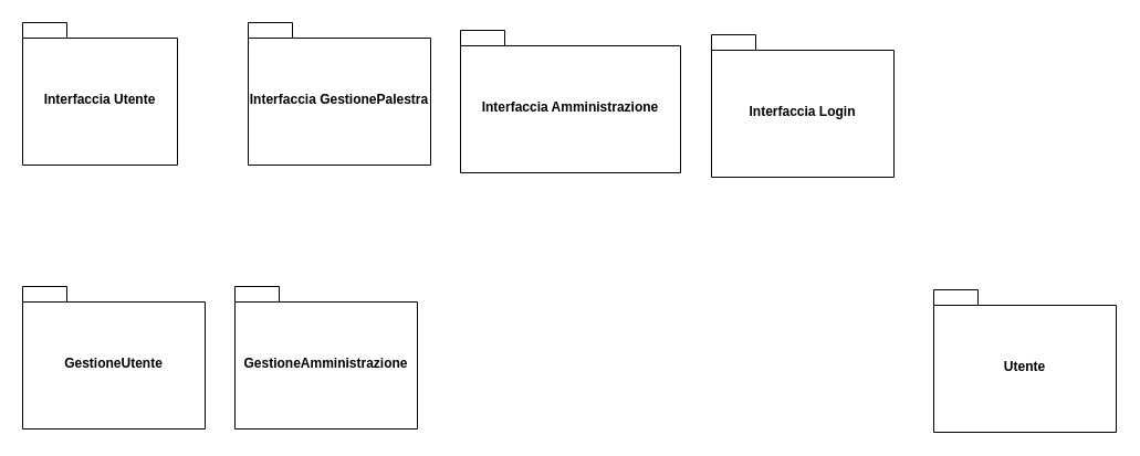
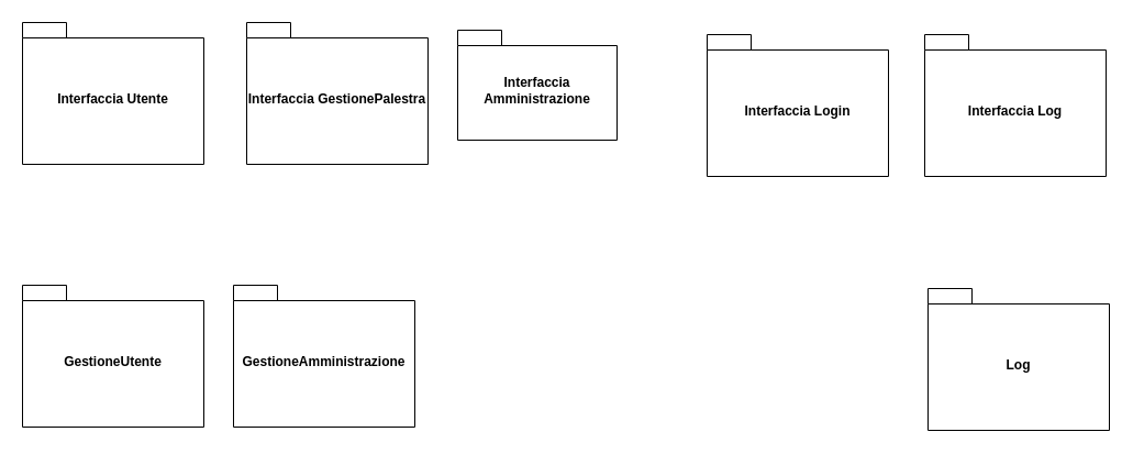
  <mxCell id="0" />
  <mxCell id="1" parent="0" />
- <mxCell id="2" value="Interfaccia Utente" style="shape=folder;fontStyle=1;spacingTop=10;tabWidth=40;tabHeight=14;tabPosition=left;html=1;whiteSpace=wrap;" parent="1" vertex="1"><mxGeometry x="20" y="20" width="140" height="129" as="geometry" /></mxCell>
+ <mxCell id="2" value="Interfaccia Utente" style="shape=folder;fontStyle=1;spacingTop=10;tabWidth=40;tabHeight=14;tabPosition=left;html=1;whiteSpace=wrap;" parent="1" vertex="1"><mxGeometry x="20" y="20" width="165" height="129" as="geometry" /></mxCell>
  <mxCell id="3" value="Interfaccia GestionePalestra" style="shape=folder;fontStyle=1;spacingTop=10;tabWidth=40;tabHeight=14;tabPosition=left;html=1;whiteSpace=wrap;" parent="1" vertex="1"><mxGeometry x="224" y="20" width="165" height="129" as="geometry" /></mxCell>
- <mxCell id="4" value="Interfaccia Amministrazione" style="shape=folder;fontStyle=1;spacingTop=10;tabWidth=40;tabHeight=14;tabPosition=left;html=1;whiteSpace=wrap;" parent="1" vertex="1"><mxGeometry x="416" y="27" width="199" height="129" as="geometry" /></mxCell>
+ <mxCell id="4" value="Interfaccia Amministrazione" style="shape=folder;fontStyle=1;spacingTop=10;tabWidth=40;tabHeight=14;tabPosition=left;html=1;whiteSpace=wrap;" parent="1" vertex="1"><mxGeometry x="416" y="27" width="145" height="100" as="geometry" /></mxCell>
  <mxCell id="5" value="Interfaccia Login" style="shape=folder;fontStyle=1;spacingTop=10;tabWidth=40;tabHeight=14;tabPosition=left;html=1;whiteSpace=wrap;" parent="1" vertex="1"><mxGeometry x="643" y="31" width="165" height="129" as="geometry" /></mxCell>
+ <mxCell id="6" value="Interfaccia Log" style="shape=folder;fontStyle=1;spacingTop=10;tabWidth=40;tabHeight=14;tabPosition=left;html=1;whiteSpace=wrap;" parent="1" vertex="1"><mxGeometry x="841" y="31" width="165" height="129" as="geometry" /></mxCell>
  <mxCell id="7" value="GestioneUtente" style="shape=folder;fontStyle=1;spacingTop=10;tabWidth=40;tabHeight=14;tabPosition=left;html=1;whiteSpace=wrap;" parent="1" vertex="1"><mxGeometry x="20" y="259" width="165" height="129" as="geometry" /></mxCell>
  <mxCell id="8" value="GestioneAmministrazione" style="shape=folder;fontStyle=1;spacingTop=10;tabWidth=40;tabHeight=14;tabPosition=left;html=1;whiteSpace=wrap;" parent="1" vertex="1"><mxGeometry x="212" y="259" width="165" height="129" as="geometry" /></mxCell>
- <mxCell id="9" value="Utente" style="shape=folder;fontStyle=1;spacingTop=10;tabWidth=40;tabHeight=14;tabPosition=left;html=1;whiteSpace=wrap;" parent="1" vertex="1"><mxGeometry x="844" y="262" width="165" height="129" as="geometry" /></mxCell>
+ <mxCell id="9" value="Log" style="shape=folder;fontStyle=1;spacingTop=10;tabWidth=40;tabHeight=14;tabPosition=left;html=1;whiteSpace=wrap;" parent="1" vertex="1"><mxGeometry x="844" y="262" width="165" height="129" as="geometry" /></mxCell>
